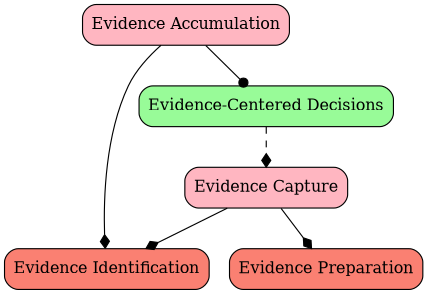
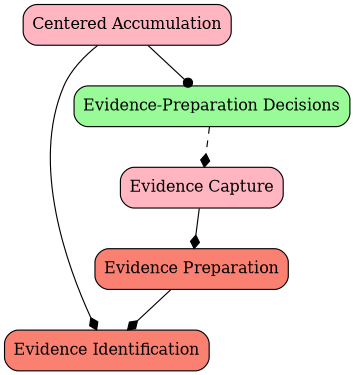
  digraph {
    node [fillcolor=lightpink shape=box style="filled, rounded"]
    edge [arrowhead=diamond]
    n1 [label="Evidence Capture"]
    n2 [fillcolor=salmon label="Evidence Preparation"]
    n3 [fillcolor=salmon label="Evidence Identification"]
-   n4 [label="Evidence Accumulation"]
-   n5 [fillcolor=palegreen label="Evidence-Centered Decisions"]
+   n4 [label="Centered Accumulation"]
+   n5 [fillcolor=palegreen label="Evidence-Preparation Decisions"]
    n1 -> n2
-   n1 -> n3
+   n2 -> n3
    n4 -> n3
    n4 -> n5 [arrowhead=dot]
    n5 -> n1 [style=dashed]
  }
